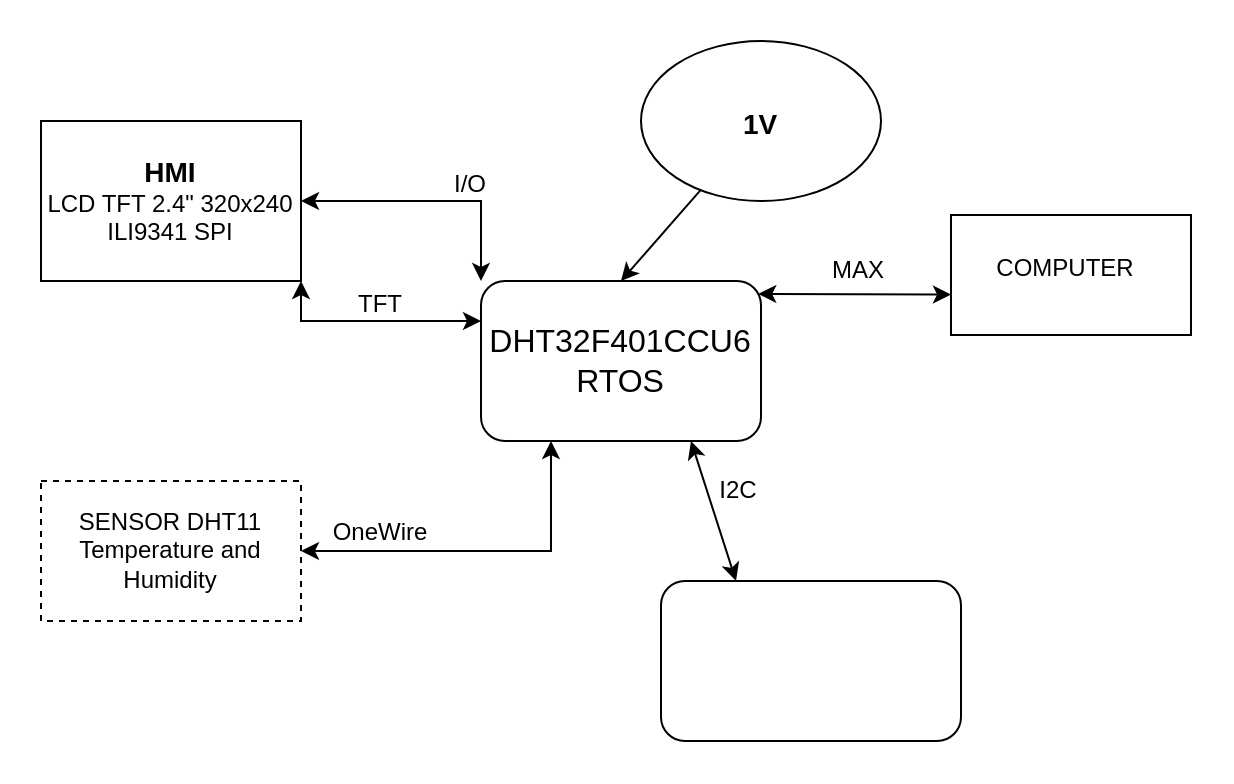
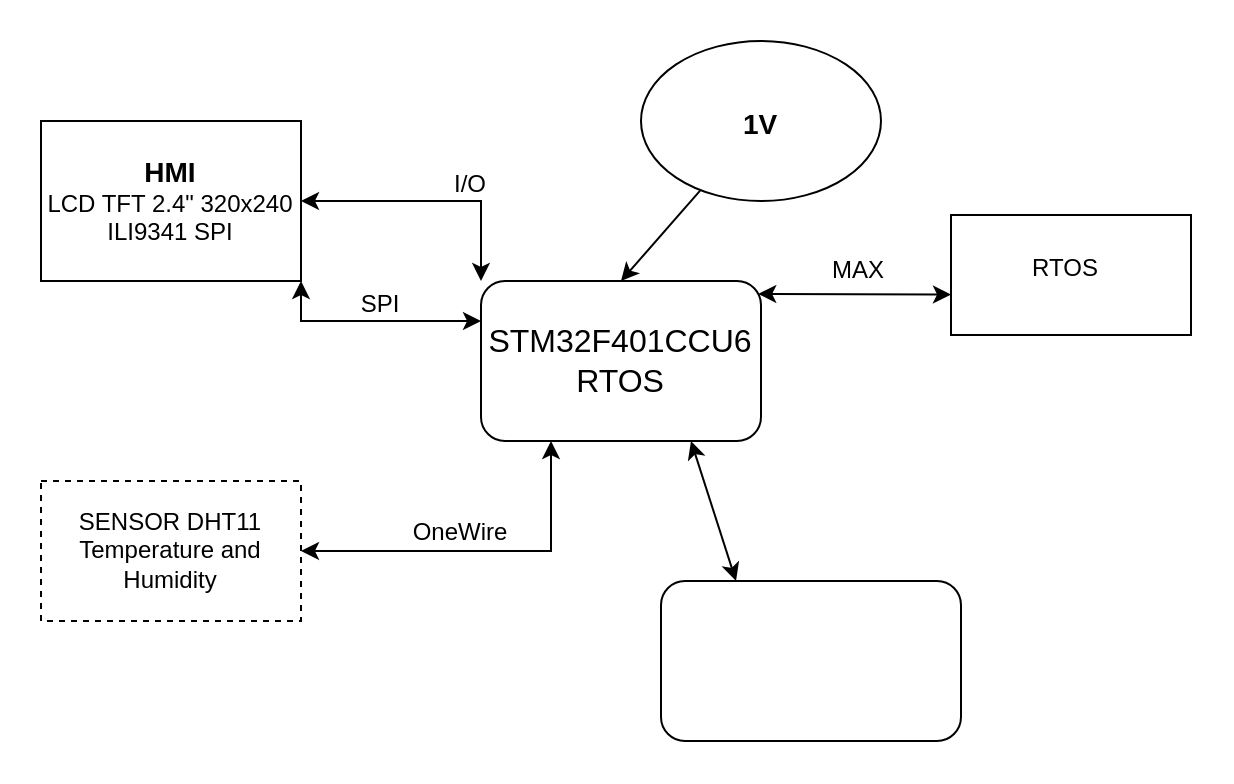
  <mxCell id="0" />
  <mxCell id="1" parent="0" />
  <mxCell id="2" value="" style="rounded=1;whiteSpace=wrap;html=1;" vertex="1" parent="1"><mxGeometry x="240" y="140" width="140" height="80" as="geometry" /></mxCell>
- <mxCell id="3" value="&lt;font style=&quot;font-size: 16px;&quot;&gt;DHT32F401CCU6&lt;br&gt;RTOS&lt;/font&gt;" style="text;html=1;strokeColor=none;fillColor=none;align=center;verticalAlign=middle;whiteSpace=wrap;rounded=0;" vertex="1" parent="1"><mxGeometry x="250" y="150" width="120" height="60" as="geometry" /></mxCell>
+ <mxCell id="3" value="&lt;font style=&quot;font-size: 16px;&quot;&gt;STM32F401CCU6&lt;br&gt;RTOS&lt;/font&gt;" style="text;html=1;strokeColor=none;fillColor=none;align=center;verticalAlign=middle;whiteSpace=wrap;rounded=0;" vertex="1" parent="1"><mxGeometry x="250" y="150" width="120" height="60" as="geometry" /></mxCell>
  <mxCell id="4" value="&lt;font style=&quot;&quot;&gt;&lt;b style=&quot;font-size: 14px;&quot;&gt;HMI&lt;/b&gt;&lt;br&gt;&lt;font style=&quot;font-size: 12px;&quot;&gt;LCD TFT 2.4&quot; 320x240&lt;br&gt;&lt;/font&gt;ILI9341 SPI&lt;br&gt;&lt;/font&gt;" style="rounded=0;whiteSpace=wrap;html=1;" vertex="1" parent="1"><mxGeometry x="20" y="60" width="130" height="80" as="geometry" /></mxCell>
  <mxCell id="5" value="" style="endArrow=classic;startArrow=classic;html=1;rounded=0;exitX=1;exitY=1;exitDx=0;exitDy=0;entryX=0;entryY=0.25;entryDx=0;entryDy=0;" edge="1" parent="1" source="4" target="2"><mxGeometry width="50" height="50" relative="1" as="geometry"><mxPoint x="280" y="300" as="sourcePoint" /><mxPoint x="330" y="250" as="targetPoint" /><Array as="points"><mxPoint x="150" y="160" /></Array></mxGeometry></mxCell>
  <mxCell id="6" value="" style="endArrow=classic;startArrow=classic;html=1;rounded=0;entryX=1;entryY=0.5;entryDx=0;entryDy=0;exitX=0;exitY=0;exitDx=0;exitDy=0;" edge="1" parent="1" source="2" target="4"><mxGeometry width="50" height="50" relative="1" as="geometry"><mxPoint x="240" y="100" as="sourcePoint" /><mxPoint x="330" y="250" as="targetPoint" /><Array as="points"><mxPoint x="240" y="100" /></Array></mxGeometry></mxCell>
  <mxCell id="7" value="I/O" style="text;html=1;strokeColor=none;fillColor=none;align=center;verticalAlign=middle;whiteSpace=wrap;rounded=0;" vertex="1" parent="1"><mxGeometry x="205" y="77" width="60" height="30" as="geometry" /></mxCell>
- <mxCell id="8" value="TFT" style="text;html=1;strokeColor=none;fillColor=none;align=center;verticalAlign=middle;whiteSpace=wrap;rounded=0;" vertex="1" parent="1"><mxGeometry x="160" y="137" width="60" height="30" as="geometry" /></mxCell>
+ <mxCell id="8" value="SPI" style="text;html=1;strokeColor=none;fillColor=none;align=center;verticalAlign=middle;whiteSpace=wrap;rounded=0;" vertex="1" parent="1"><mxGeometry x="160" y="137" width="60" height="30" as="geometry" /></mxCell>
  <mxCell id="9" value="SENSOR DHT11&lt;br&gt;Temperature and Humidity" style="rounded=0;whiteSpace=wrap;html=1;dashed=1;" vertex="1" parent="1"><mxGeometry x="20" y="240" width="130" height="70" as="geometry" /></mxCell>
  <mxCell id="10" value="" style="endArrow=classic;startArrow=classic;html=1;rounded=0;exitX=1;exitY=0.5;exitDx=0;exitDy=0;entryX=0.25;entryY=1;entryDx=0;entryDy=0;" edge="1" parent="1" source="9" target="2"><mxGeometry width="50" height="50" relative="1" as="geometry"><mxPoint x="280" y="300" as="sourcePoint" /><mxPoint x="330" y="250" as="targetPoint" /><Array as="points"><mxPoint x="275" y="275" /></Array></mxGeometry></mxCell>
- <mxCell id="11" value="OneWire" style="text;html=1;strokeColor=none;fillColor=none;align=center;verticalAlign=middle;whiteSpace=wrap;rounded=0;" vertex="1" parent="1"><mxGeometry x="160" y="251" width="60" height="30" as="geometry" /></mxCell>
+ <mxCell id="11" value="OneWire" style="text;html=1;strokeColor=none;fillColor=none;align=center;verticalAlign=middle;whiteSpace=wrap;rounded=0;" vertex="1" parent="1"><mxGeometry x="200" y="251" width="60" height="30" as="geometry" /></mxCell>
  <mxCell id="12" value="" style="rounded=1;whiteSpace=wrap;html=1;" vertex="1" parent="1"><mxGeometry x="330" y="290" width="150" height="80" as="geometry" /></mxCell>
  <mxCell id="13" value="" style="endArrow=classic;startArrow=classic;html=1;rounded=0;entryX=0.75;entryY=1;entryDx=0;entryDy=0;exitX=0.25;exitY=0;exitDx=0;exitDy=0;" edge="1" parent="1" source="12" target="2"><mxGeometry width="50" height="50" relative="1" as="geometry"><mxPoint x="300" y="310" as="sourcePoint" /><mxPoint x="350" y="260" as="targetPoint" /></mxGeometry></mxCell>
- <mxCell id="14" value="I2C" style="text;html=1;strokeColor=none;fillColor=none;align=center;verticalAlign=middle;whiteSpace=wrap;rounded=0;" vertex="1" parent="1"><mxGeometry x="339" y="230" width="60" height="30" as="geometry" /></mxCell>
  <mxCell id="15" value="" style="rounded=0;whiteSpace=wrap;html=1;" vertex="1" parent="1"><mxGeometry x="475" y="107" width="120" height="60" as="geometry" /></mxCell>
- <mxCell id="16" value="COMPUTER" style="text;html=1;strokeColor=none;fillColor=none;align=center;verticalAlign=middle;whiteSpace=wrap;rounded=0;" vertex="1" parent="1"><mxGeometry x="475" y="107" width="115" height="53" as="geometry" /></mxCell>
+ <mxCell id="16" value="RTOS" style="text;html=1;strokeColor=none;fillColor=none;align=center;verticalAlign=middle;whiteSpace=wrap;rounded=0;" vertex="1" parent="1"><mxGeometry x="475" y="107" width="115" height="53" as="geometry" /></mxCell>
  <mxCell id="17" value="MAX" style="text;html=1;strokeColor=none;fillColor=none;align=center;verticalAlign=middle;whiteSpace=wrap;rounded=0;" vertex="1" parent="1"><mxGeometry x="399" y="120" width="60" height="30" as="geometry" /></mxCell>
  <mxCell id="18" value="" style="endArrow=classic;startArrow=classic;html=1;rounded=0;entryX=0;entryY=0.75;entryDx=0;entryDy=0;exitX=0.99;exitY=0.081;exitDx=0;exitDy=0;exitPerimeter=0;" edge="1" parent="1" source="2" target="16"><mxGeometry width="50" height="50" relative="1" as="geometry"><mxPoint x="300" y="310" as="sourcePoint" /><mxPoint x="350" y="260" as="targetPoint" /></mxGeometry></mxCell>
  <mxCell id="19" value="" style="ellipse;whiteSpace=wrap;html=1;" vertex="1" parent="1"><mxGeometry x="320" y="20" width="120" height="80" as="geometry" /></mxCell>
  <mxCell id="20" value="&lt;b&gt;&lt;font style=&quot;font-size: 14px;&quot;&gt;1V&lt;/font&gt;&lt;/b&gt;" style="text;html=1;strokeColor=none;fillColor=none;align=center;verticalAlign=middle;whiteSpace=wrap;rounded=0;" vertex="1" parent="1"><mxGeometry x="350" y="47" width="60" height="30" as="geometry" /></mxCell>
  <mxCell id="21" value="" style="endArrow=classic;html=1;rounded=0;entryX=0.5;entryY=0;entryDx=0;entryDy=0;exitX=0.249;exitY=0.931;exitDx=0;exitDy=0;exitPerimeter=0;" edge="1" parent="1" source="19" target="2"><mxGeometry width="50" height="50" relative="1" as="geometry"><mxPoint x="300" y="310" as="sourcePoint" /><mxPoint x="350" y="260" as="targetPoint" /></mxGeometry></mxCell>
